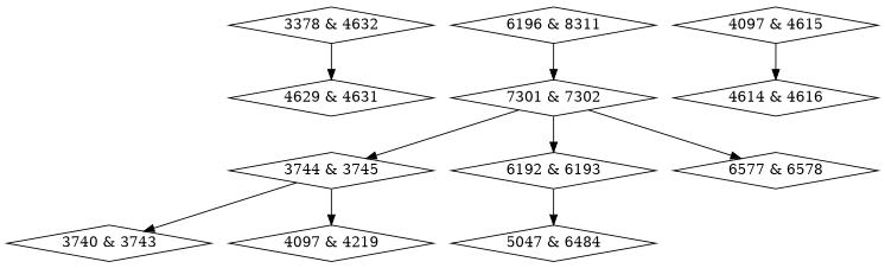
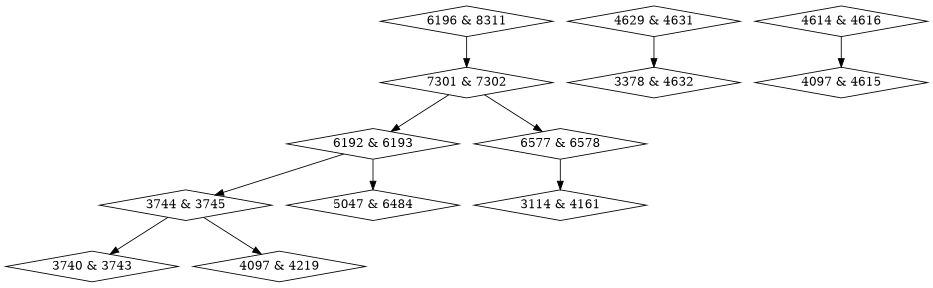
  digraph {
    node [shape=diamond]
+   n1 [label="3114 & 4161"]
    n2 [label="3378 & 4632"]
    n3 [label="4629 & 4631"]
    n4 [label="3740 & 3743"]
    n5 [label="3744 & 3745"]
    n6 [label="4097 & 4219"]
    n7 [label="4097 & 4615"]
    n8 [label="4614 & 4616"]
    n9 [label="5047 & 6484"]
    n10 [label="6192 & 6193"]
    n11 [label="6196 & 8311"]
    n12 [label="7301 & 7302"]
    n13 [label="6577 & 6578"]
-   n2 -> n3
+   n3 -> n2
    n5 -> n4
    n5 -> n6
-   n7 -> n8
+   n8 -> n7
    n10 -> n9
    n11 -> n12
-   n12 -> n5
+   n10 -> n5
    n12 -> n10
    n12 -> n13
+   n13 -> n1
  }
